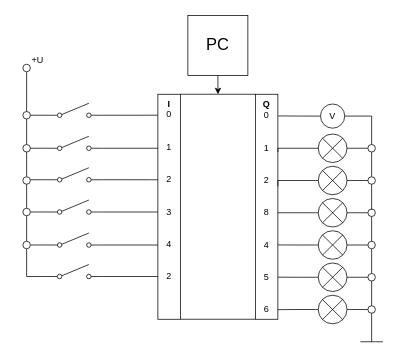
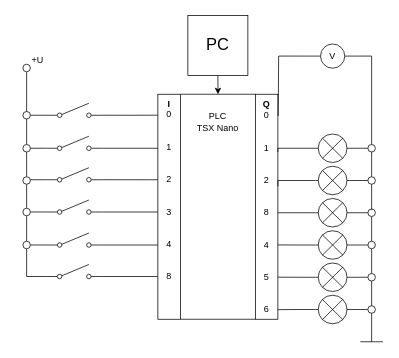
  <mxCell id="0" />
  <mxCell id="1" parent="0" />
  <mxCell id="2" style="edgeStyle=orthogonalEdgeStyle;rounded=0;orthogonalLoop=1;jettySize=auto;html=1;exitX=1;exitY=0;exitDx=0;exitDy=0;entryX=0;entryY=0;entryDx=0;entryDy=0;endArrow=none;endFill=0;" parent="1" source="4" target="6" edge="1"><mxGeometry relative="1" as="geometry"><Array as="points"><mxPoint x="310" y="125" /><mxPoint x="310" y="125" /></Array></mxGeometry></mxCell>
  <mxCell id="3" style="edgeStyle=orthogonalEdgeStyle;rounded=0;orthogonalLoop=1;jettySize=auto;html=1;exitX=1;exitY=1;exitDx=0;exitDy=0;entryX=0;entryY=1;entryDx=0;entryDy=0;endArrow=none;endFill=0;" parent="1" source="4" target="6" edge="1"><mxGeometry relative="1" as="geometry"><Array as="points"><mxPoint x="240" y="425" /><mxPoint x="340" y="425" /></Array></mxGeometry></mxCell>
- <mxCell id="4" value="&lt;b&gt;I&lt;/b&gt;&lt;br&gt;0&lt;br style=&quot;font-size: 11px&quot;&gt;&lt;br style=&quot;font-size: 11px&quot;&gt;&lt;br style=&quot;font-size: 11px&quot;&gt;1&lt;br&gt;&lt;br&gt;&lt;br&gt;2&lt;br&gt;&lt;br&gt;&lt;br&gt;3&lt;br&gt;&lt;br&gt;&lt;br&gt;4&lt;br&gt;&lt;br&gt;&lt;br&gt;2&lt;br&gt;&lt;br&gt;" style="rounded=0;whiteSpace=wrap;html=1;align=center;verticalAlign=top;spacing=1;" parent="1" vertex="1"><mxGeometry x="210" y="125" width="30" height="300" as="geometry" /></mxCell>
+ <mxCell id="4" value="&lt;b&gt;I&lt;/b&gt;&lt;br&gt;0&lt;br style=&quot;font-size: 11px&quot;&gt;&lt;br style=&quot;font-size: 11px&quot;&gt;&lt;br style=&quot;font-size: 11px&quot;&gt;1&lt;br&gt;&lt;br&gt;&lt;br&gt;2&lt;br&gt;&lt;br&gt;&lt;br&gt;3&lt;br&gt;&lt;br&gt;&lt;br&gt;4&lt;br&gt;&lt;br&gt;&lt;br&gt;8&lt;br&gt;&lt;br&gt;" style="rounded=0;whiteSpace=wrap;html=1;align=center;verticalAlign=top;spacing=1;" parent="1" vertex="1"><mxGeometry x="210" y="125" width="30" height="300" as="geometry" /></mxCell>
  <mxCell id="5" style="edgeStyle=orthogonalEdgeStyle;rounded=0;orthogonalLoop=1;jettySize=auto;html=1;endArrow=none;endFill=0;" parent="1" edge="1"><mxGeometry relative="1" as="geometry"><mxPoint x="510" y="455" as="targetPoint" /><mxPoint x="480" y="455" as="sourcePoint" /><Array as="points"><mxPoint x="500" y="455" /><mxPoint x="500" y="455" /></Array></mxGeometry></mxCell>
  <mxCell id="6" value="&lt;b&gt;Q&lt;/b&gt;&lt;br&gt;0&lt;br&gt;&lt;br&gt;&lt;br&gt;1&lt;br&gt;&lt;br&gt;&lt;br&gt;2&lt;br&gt;&lt;br&gt;&lt;br&gt;8&lt;br&gt;&lt;br&gt;&lt;br&gt;4&lt;br&gt;&lt;br&gt;&lt;br&gt;5&lt;br&gt;&lt;br&gt;&lt;br&gt;6" style="rounded=0;whiteSpace=wrap;html=1;align=center;horizontal=1;verticalAlign=top;" parent="1" vertex="1"><mxGeometry x="340" y="125" width="30" height="300" as="geometry" /></mxCell>
  <mxCell id="7" style="edgeStyle=orthogonalEdgeStyle;rounded=0;orthogonalLoop=1;jettySize=auto;html=1;exitX=0.5;exitY=0;exitDx=0;exitDy=0;entryX=0.5;entryY=1;entryDx=0;entryDy=0;endArrow=none;endFill=0;" parent="1" source="8" target="9" edge="1"><mxGeometry relative="1" as="geometry" /></mxCell>
  <mxCell id="8" value="" style="ellipse;whiteSpace=wrap;html=1;aspect=fixed;verticalAlign=top;" parent="1" vertex="1"><mxGeometry x="30" y="192" width="10" height="10" as="geometry" /></mxCell>
  <mxCell id="9" value="" style="ellipse;whiteSpace=wrap;html=1;aspect=fixed;verticalAlign=top;" parent="1" vertex="1"><mxGeometry x="30" y="148" width="10" height="10" as="geometry" /></mxCell>
  <mxCell id="10" style="edgeStyle=orthogonalEdgeStyle;rounded=0;orthogonalLoop=1;jettySize=auto;html=1;exitX=0;exitY=0.84;exitDx=0;exitDy=0;exitPerimeter=0;entryX=1;entryY=0.5;entryDx=0;entryDy=0;endArrow=none;endFill=0;" parent="1" source="12" target="9" edge="1"><mxGeometry relative="1" as="geometry" /></mxCell>
  <mxCell id="11" style="edgeStyle=orthogonalEdgeStyle;rounded=0;orthogonalLoop=1;jettySize=auto;html=1;exitX=1;exitY=0.84;exitDx=0;exitDy=0;exitPerimeter=0;entryX=-0.01;entryY=0.093;entryDx=0;entryDy=0;entryPerimeter=0;endArrow=none;endFill=0;" parent="1" source="12" target="4" edge="1"><mxGeometry relative="1" as="geometry" /></mxCell>
  <mxCell id="12" value="" style="pointerEvents=1;verticalLabelPosition=bottom;shadow=0;dashed=0;align=center;html=1;verticalAlign=top;shape=mxgraph.electrical.electro-mechanical.simple_switch;" parent="1" vertex="1"><mxGeometry x="61" y="137" width="75" height="19" as="geometry" /></mxCell>
  <mxCell id="13" style="edgeStyle=orthogonalEdgeStyle;rounded=0;orthogonalLoop=1;jettySize=auto;html=1;exitX=0;exitY=0.84;exitDx=0;exitDy=0;exitPerimeter=0;entryX=1;entryY=0.5;entryDx=0;entryDy=0;endArrow=none;endFill=0;" parent="1" source="15" target="8" edge="1"><mxGeometry relative="1" as="geometry" /></mxCell>
  <mxCell id="14" style="edgeStyle=orthogonalEdgeStyle;rounded=0;orthogonalLoop=1;jettySize=auto;html=1;exitX=1;exitY=0.84;exitDx=0;exitDy=0;exitPerimeter=0;endArrow=none;endFill=0;" parent="1" source="15" edge="1"><mxGeometry relative="1" as="geometry"><mxPoint x="210" y="197" as="targetPoint" /><Array as="points"><mxPoint x="210" y="197" /></Array></mxGeometry></mxCell>
  <mxCell id="15" value="" style="pointerEvents=1;verticalLabelPosition=bottom;shadow=0;dashed=0;align=center;html=1;verticalAlign=top;shape=mxgraph.electrical.electro-mechanical.simple_switch;" parent="1" vertex="1"><mxGeometry x="61" y="181" width="75" height="19" as="geometry" /></mxCell>
  <mxCell id="16" style="edgeStyle=orthogonalEdgeStyle;rounded=0;orthogonalLoop=1;jettySize=auto;html=1;exitX=0.5;exitY=1;exitDx=0;exitDy=0;entryX=0.5;entryY=0;entryDx=0;entryDy=0;endArrow=none;endFill=0;" parent="1" source="17" target="9" edge="1"><mxGeometry relative="1" as="geometry" /></mxCell>
  <mxCell id="17" value="" style="ellipse;whiteSpace=wrap;html=1;aspect=fixed;verticalAlign=top;" parent="1" vertex="1"><mxGeometry x="30" y="85" width="10" height="10" as="geometry" /></mxCell>
  <mxCell id="18" value="+U" style="text;html=1;strokeColor=none;fillColor=none;align=center;verticalAlign=middle;whiteSpace=wrap;rounded=0;" parent="1" vertex="1"><mxGeometry x="20" y="65" width="60" height="30" as="geometry" /></mxCell>
  <mxCell id="19" style="edgeStyle=orthogonalEdgeStyle;rounded=0;orthogonalLoop=1;jettySize=auto;html=1;exitX=0.5;exitY=1;exitDx=0;exitDy=0;endArrow=classic;endFill=1;" parent="1" source="20" edge="1"><mxGeometry relative="1" as="geometry"><mxPoint x="290.143" y="125" as="targetPoint" /></mxGeometry></mxCell>
  <mxCell id="20" value="&lt;font style=&quot;font-size: 22px&quot;&gt;PC&lt;/font&gt;" style="whiteSpace=wrap;html=1;aspect=fixed;verticalAlign=middle;" parent="1" vertex="1"><mxGeometry x="250" y="20" width="80" height="80" as="geometry" /></mxCell>
+ <mxCell id="21" value="PLC&lt;br&gt;TSX Nano" style="text;html=1;strokeColor=none;fillColor=none;align=center;verticalAlign=middle;whiteSpace=wrap;rounded=0;" parent="1" vertex="1"><mxGeometry x="260" y="147" width="60" height="30" as="geometry" /></mxCell>
  <mxCell id="22" style="edgeStyle=orthogonalEdgeStyle;rounded=0;orthogonalLoop=1;jettySize=auto;html=1;exitX=0;exitY=0.5;exitDx=0;exitDy=0;exitPerimeter=0;entryX=1;entryY=0.25;entryDx=0;entryDy=0;endArrow=none;endFill=0;" parent="1" edge="1"><mxGeometry relative="1" as="geometry"><Array as="points"><mxPoint x="370" y="197" /></Array><mxPoint x="420" y="197" as="sourcePoint" /><mxPoint x="370" y="202" as="targetPoint" /></mxGeometry></mxCell>
  <mxCell id="23" style="edgeStyle=orthogonalEdgeStyle;rounded=0;orthogonalLoop=1;jettySize=auto;html=1;exitX=1;exitY=0.5;exitDx=0;exitDy=0;exitPerimeter=0;entryX=0;entryY=0.5;entryDx=0;entryDy=0;endArrow=none;endFill=0;" parent="1" target="29" edge="1"><mxGeometry relative="1" as="geometry"><mxPoint x="466" y="197" as="sourcePoint" /></mxGeometry></mxCell>
  <mxCell id="24" value="" style="pointerEvents=1;verticalLabelPosition=bottom;shadow=0;dashed=0;align=center;html=1;verticalAlign=top;shape=mxgraph.electrical.miscellaneous.light_bulb;" parent="1" vertex="1"><mxGeometry x="420" y="178" width="46" height="38" as="geometry" /></mxCell>
  <mxCell id="25" style="edgeStyle=orthogonalEdgeStyle;rounded=0;orthogonalLoop=1;jettySize=auto;html=1;exitX=0;exitY=0.5;exitDx=0;exitDy=0;exitPerimeter=0;entryX=1.001;entryY=0.396;entryDx=0;entryDy=0;entryPerimeter=0;endArrow=none;endFill=0;" parent="1" source="27" edge="1"><mxGeometry relative="1" as="geometry"><Array as="points"><mxPoint x="370" y="240" /></Array><mxPoint x="370.03" y="247.8" as="targetPoint" /></mxGeometry></mxCell>
  <mxCell id="26" style="edgeStyle=orthogonalEdgeStyle;rounded=0;orthogonalLoop=1;jettySize=auto;html=1;exitX=1;exitY=0.5;exitDx=0;exitDy=0;exitPerimeter=0;entryX=0;entryY=0.5;entryDx=0;entryDy=0;endArrow=none;endFill=0;" parent="1" source="27" target="30" edge="1"><mxGeometry relative="1" as="geometry" /></mxCell>
  <mxCell id="27" value="" style="pointerEvents=1;verticalLabelPosition=bottom;shadow=0;dashed=0;align=center;html=1;verticalAlign=top;shape=mxgraph.electrical.miscellaneous.light_bulb;" parent="1" vertex="1"><mxGeometry x="420" y="221" width="46" height="38" as="geometry" /></mxCell>
  <mxCell id="28" style="edgeStyle=orthogonalEdgeStyle;rounded=0;orthogonalLoop=1;jettySize=auto;html=1;exitX=0.5;exitY=1;exitDx=0;exitDy=0;entryX=0.5;entryY=0;entryDx=0;entryDy=0;endArrow=none;endFill=0;" parent="1" source="29" target="30" edge="1"><mxGeometry relative="1" as="geometry" /></mxCell>
  <mxCell id="29" value="" style="ellipse;whiteSpace=wrap;html=1;aspect=fixed;verticalAlign=top;" parent="1" vertex="1"><mxGeometry x="490" y="192" width="10" height="10" as="geometry" /></mxCell>
  <mxCell id="30" value="" style="ellipse;whiteSpace=wrap;html=1;aspect=fixed;verticalAlign=top;" parent="1" vertex="1"><mxGeometry x="490" y="235" width="10" height="10" as="geometry" /></mxCell>
  <mxCell id="31" value="" style="edgeStyle=orthogonalEdgeStyle;rounded=0;orthogonalLoop=1;jettySize=auto;html=1;exitX=0.5;exitY=1;exitDx=0;exitDy=0;endArrow=none;endFill=0;startArrow=none;" parent="1" source="59" edge="1"><mxGeometry relative="1" as="geometry"><mxPoint x="495" y="455" as="targetPoint" /><mxPoint x="495" y="247" as="sourcePoint" /></mxGeometry></mxCell>
  <mxCell id="32" style="edgeStyle=orthogonalEdgeStyle;rounded=0;orthogonalLoop=1;jettySize=auto;html=1;exitX=0;exitY=0.84;exitDx=0;exitDy=0;exitPerimeter=0;entryX=1;entryY=0.5;entryDx=0;entryDy=0;endArrow=none;endFill=0;" parent="1" source="34" target="37" edge="1"><mxGeometry relative="1" as="geometry" /></mxCell>
  <mxCell id="33" style="edgeStyle=orthogonalEdgeStyle;rounded=0;orthogonalLoop=1;jettySize=auto;html=1;exitX=1;exitY=0.84;exitDx=0;exitDy=0;exitPerimeter=0;endArrow=none;endFill=0;" parent="1" source="34" edge="1"><mxGeometry relative="1" as="geometry"><mxPoint x="210" y="239" as="targetPoint" /><Array as="points"><mxPoint x="200" y="239" /></Array></mxGeometry></mxCell>
  <mxCell id="34" value="" style="pointerEvents=1;verticalLabelPosition=bottom;shadow=0;dashed=0;align=center;html=1;verticalAlign=top;shape=mxgraph.electrical.electro-mechanical.simple_switch;" parent="1" vertex="1"><mxGeometry x="61" y="223" width="75" height="19" as="geometry" /></mxCell>
  <mxCell id="35" style="edgeStyle=orthogonalEdgeStyle;rounded=0;orthogonalLoop=1;jettySize=auto;html=1;exitX=0.5;exitY=0;exitDx=0;exitDy=0;entryX=0.5;entryY=1;entryDx=0;entryDy=0;endArrow=none;endFill=0;" parent="1" source="37" target="8" edge="1"><mxGeometry relative="1" as="geometry" /></mxCell>
  <mxCell id="36" style="edgeStyle=orthogonalEdgeStyle;rounded=0;orthogonalLoop=1;jettySize=auto;html=1;exitX=0.5;exitY=1;exitDx=0;exitDy=0;entryX=0.5;entryY=0;entryDx=0;entryDy=0;endArrow=none;endFill=0;" parent="1" source="37" target="45" edge="1"><mxGeometry relative="1" as="geometry" /></mxCell>
  <mxCell id="37" value="" style="ellipse;whiteSpace=wrap;html=1;aspect=fixed;verticalAlign=top;" parent="1" vertex="1"><mxGeometry x="30" y="235" width="10" height="10" as="geometry" /></mxCell>
  <mxCell id="38" style="edgeStyle=orthogonalEdgeStyle;rounded=0;orthogonalLoop=1;jettySize=auto;html=1;exitX=1;exitY=0.84;exitDx=0;exitDy=0;exitPerimeter=0;endArrow=none;endFill=0;" parent="1" source="39" edge="1"><mxGeometry relative="1" as="geometry"><mxPoint x="210" y="282" as="targetPoint" /><Array as="points"><mxPoint x="210" y="282" /></Array></mxGeometry></mxCell>
  <mxCell id="39" value="" style="pointerEvents=1;verticalLabelPosition=bottom;shadow=0;dashed=0;align=center;html=1;verticalAlign=top;shape=mxgraph.electrical.electro-mechanical.simple_switch;" parent="1" vertex="1"><mxGeometry x="61" y="266" width="75" height="19" as="geometry" /></mxCell>
  <mxCell id="40" style="edgeStyle=orthogonalEdgeStyle;rounded=0;orthogonalLoop=1;jettySize=auto;html=1;exitX=1;exitY=0.84;exitDx=0;exitDy=0;exitPerimeter=0;endArrow=none;endFill=0;" parent="1" source="42" edge="1"><mxGeometry relative="1" as="geometry"><mxPoint x="210" y="326" as="targetPoint" /><Array as="points"><mxPoint x="210" y="326" /></Array></mxGeometry></mxCell>
  <mxCell id="41" style="edgeStyle=orthogonalEdgeStyle;rounded=0;orthogonalLoop=1;jettySize=auto;html=1;exitX=0;exitY=0.84;exitDx=0;exitDy=0;exitPerimeter=0;entryX=1;entryY=0.5;entryDx=0;entryDy=0;fontSize=11;endArrow=none;endFill=0;" parent="1" source="42" target="71" edge="1"><mxGeometry relative="1" as="geometry" /></mxCell>
  <mxCell id="42" value="" style="pointerEvents=1;verticalLabelPosition=bottom;shadow=0;dashed=0;align=center;html=1;verticalAlign=top;shape=mxgraph.electrical.electro-mechanical.simple_switch;" parent="1" vertex="1"><mxGeometry x="61" y="310" width="75" height="19" as="geometry" /></mxCell>
  <mxCell id="43" style="edgeStyle=orthogonalEdgeStyle;rounded=0;orthogonalLoop=1;jettySize=auto;html=1;exitX=1;exitY=0.5;exitDx=0;exitDy=0;entryX=0;entryY=0.84;entryDx=0;entryDy=0;entryPerimeter=0;endArrow=none;endFill=0;" parent="1" source="45" target="39" edge="1"><mxGeometry relative="1" as="geometry" /></mxCell>
  <mxCell id="44" style="edgeStyle=orthogonalEdgeStyle;rounded=0;orthogonalLoop=1;jettySize=auto;html=1;exitX=0.5;exitY=1;exitDx=0;exitDy=0;entryX=0.5;entryY=0;entryDx=0;entryDy=0;fontSize=11;endArrow=none;endFill=0;" parent="1" source="45" target="71" edge="1"><mxGeometry relative="1" as="geometry" /></mxCell>
  <mxCell id="45" value="" style="ellipse;whiteSpace=wrap;html=1;aspect=fixed;verticalAlign=top;" parent="1" vertex="1"><mxGeometry x="30" y="277" width="10" height="10" as="geometry" /></mxCell>
  <mxCell id="46" style="edgeStyle=orthogonalEdgeStyle;rounded=0;orthogonalLoop=1;jettySize=auto;html=1;exitX=0;exitY=0.5;exitDx=0;exitDy=0;exitPerimeter=0;endArrow=none;endFill=0;" parent="1" source="48" edge="1"><mxGeometry relative="1" as="geometry"><mxPoint x="370" y="283" as="targetPoint" /></mxGeometry></mxCell>
  <mxCell id="47" style="edgeStyle=orthogonalEdgeStyle;rounded=0;orthogonalLoop=1;jettySize=auto;html=1;exitX=1;exitY=0.5;exitDx=0;exitDy=0;exitPerimeter=0;entryX=0;entryY=0.5;entryDx=0;entryDy=0;endArrow=none;endFill=0;" parent="1" source="48" target="50" edge="1"><mxGeometry relative="1" as="geometry" /></mxCell>
  <mxCell id="48" value="" style="pointerEvents=1;verticalLabelPosition=bottom;shadow=0;dashed=0;align=center;html=1;verticalAlign=top;shape=mxgraph.electrical.miscellaneous.light_bulb;" parent="1" vertex="1"><mxGeometry x="420" y="264" width="46" height="38" as="geometry" /></mxCell>
  <mxCell id="49" style="edgeStyle=orthogonalEdgeStyle;rounded=0;orthogonalLoop=1;jettySize=auto;html=1;exitX=0.5;exitY=1;exitDx=0;exitDy=0;entryX=0.5;entryY=0;entryDx=0;entryDy=0;endArrow=none;endFill=0;" parent="1" source="50" target="55" edge="1"><mxGeometry relative="1" as="geometry" /></mxCell>
  <mxCell id="50" value="" style="ellipse;whiteSpace=wrap;html=1;aspect=fixed;verticalAlign=top;" parent="1" vertex="1"><mxGeometry x="490" y="278" width="10" height="10" as="geometry" /></mxCell>
  <mxCell id="51" style="edgeStyle=orthogonalEdgeStyle;rounded=0;orthogonalLoop=1;jettySize=auto;html=1;exitX=0;exitY=0.5;exitDx=0;exitDy=0;exitPerimeter=0;entryX=1.002;entryY=0.653;entryDx=0;entryDy=0;entryPerimeter=0;endArrow=none;endFill=0;" parent="1" source="53" edge="1"><mxGeometry relative="1" as="geometry"><mxPoint x="370.06" y="325.9" as="targetPoint" /></mxGeometry></mxCell>
  <mxCell id="52" style="edgeStyle=orthogonalEdgeStyle;rounded=0;orthogonalLoop=1;jettySize=auto;html=1;exitX=1;exitY=0.5;exitDx=0;exitDy=0;exitPerimeter=0;entryX=0;entryY=0.5;entryDx=0;entryDy=0;endArrow=none;endFill=0;" parent="1" source="53" target="55" edge="1"><mxGeometry relative="1" as="geometry" /></mxCell>
  <mxCell id="53" value="" style="pointerEvents=1;verticalLabelPosition=bottom;shadow=0;dashed=0;align=center;html=1;verticalAlign=top;shape=mxgraph.electrical.miscellaneous.light_bulb;" parent="1" vertex="1"><mxGeometry x="420" y="307" width="46" height="38" as="geometry" /></mxCell>
  <mxCell id="54" style="edgeStyle=orthogonalEdgeStyle;rounded=0;orthogonalLoop=1;jettySize=auto;html=1;exitX=0.5;exitY=1;exitDx=0;exitDy=0;entryX=0.5;entryY=0;entryDx=0;entryDy=0;endArrow=none;endFill=0;" parent="1" source="55" target="59" edge="1"><mxGeometry relative="1" as="geometry" /></mxCell>
  <mxCell id="55" value="" style="ellipse;whiteSpace=wrap;html=1;aspect=fixed;verticalAlign=top;" parent="1" vertex="1"><mxGeometry x="490" y="321" width="10" height="10" as="geometry" /></mxCell>
  <mxCell id="56" style="edgeStyle=orthogonalEdgeStyle;rounded=0;orthogonalLoop=1;jettySize=auto;html=1;exitX=0;exitY=0.5;exitDx=0;exitDy=0;exitPerimeter=0;entryX=1.009;entryY=0.793;entryDx=0;entryDy=0;entryPerimeter=0;endArrow=none;endFill=0;" parent="1" source="58" edge="1"><mxGeometry relative="1" as="geometry"><mxPoint x="370.27" y="368.9" as="targetPoint" /></mxGeometry></mxCell>
  <mxCell id="57" style="edgeStyle=orthogonalEdgeStyle;rounded=0;orthogonalLoop=1;jettySize=auto;html=1;exitX=1;exitY=0.5;exitDx=0;exitDy=0;exitPerimeter=0;entryX=0;entryY=0.5;entryDx=0;entryDy=0;endArrow=none;endFill=0;" parent="1" source="58" target="59" edge="1"><mxGeometry relative="1" as="geometry" /></mxCell>
  <mxCell id="58" value="" style="pointerEvents=1;verticalLabelPosition=bottom;shadow=0;dashed=0;align=center;html=1;verticalAlign=top;shape=mxgraph.electrical.miscellaneous.light_bulb;" parent="1" vertex="1"><mxGeometry x="420" y="350" width="46" height="38" as="geometry" /></mxCell>
  <mxCell id="59" value="" style="ellipse;whiteSpace=wrap;html=1;aspect=fixed;verticalAlign=top;" parent="1" vertex="1"><mxGeometry x="490" y="364" width="10" height="10" as="geometry" /></mxCell>
  <mxCell id="60" value="" style="edgeStyle=orthogonalEdgeStyle;rounded=0;orthogonalLoop=1;jettySize=auto;html=1;exitX=0.5;exitY=1;exitDx=0;exitDy=0;endArrow=none;endFill=0;" parent="1" source="30" edge="1"><mxGeometry relative="1" as="geometry"><mxPoint x="495" y="279" as="targetPoint" /><mxPoint x="495" y="245" as="sourcePoint" /></mxGeometry></mxCell>
  <mxCell id="61" style="edgeStyle=orthogonalEdgeStyle;rounded=0;orthogonalLoop=1;jettySize=auto;html=1;exitX=0;exitY=0.5;exitDx=0;exitDy=0;exitPerimeter=0;entryX=0.996;entryY=0.934;entryDx=0;entryDy=0;entryPerimeter=0;endArrow=none;endFill=0;" parent="1" source="63" edge="1"><mxGeometry relative="1" as="geometry"><mxPoint x="369.88" y="412.2" as="targetPoint" /></mxGeometry></mxCell>
  <mxCell id="62" style="edgeStyle=orthogonalEdgeStyle;rounded=0;orthogonalLoop=1;jettySize=auto;html=1;exitX=1;exitY=0.5;exitDx=0;exitDy=0;exitPerimeter=0;entryX=0;entryY=0.5;entryDx=0;entryDy=0;endArrow=none;endFill=0;" parent="1" source="63" target="64" edge="1"><mxGeometry relative="1" as="geometry" /></mxCell>
  <mxCell id="63" value="" style="pointerEvents=1;verticalLabelPosition=bottom;shadow=0;dashed=0;align=center;html=1;verticalAlign=top;shape=mxgraph.electrical.miscellaneous.light_bulb;" parent="1" vertex="1"><mxGeometry x="420" y="393" width="46" height="38" as="geometry" /></mxCell>
  <mxCell id="64" value="" style="ellipse;whiteSpace=wrap;html=1;aspect=fixed;verticalAlign=top;" parent="1" vertex="1"><mxGeometry x="490" y="407" width="10" height="10" as="geometry" /></mxCell>
  <mxCell id="65" style="edgeStyle=orthogonalEdgeStyle;rounded=0;orthogonalLoop=1;jettySize=auto;html=1;exitX=0;exitY=0.5;exitDx=0;exitDy=0;entryX=1.016;entryY=0.093;entryDx=0;entryDy=0;entryPerimeter=0;endArrow=none;endFill=0;" parent="1" source="67" edge="1"><mxGeometry relative="1" as="geometry"><mxPoint x="370.48" y="153.9" as="targetPoint" /></mxGeometry></mxCell>
  <mxCell id="66" style="edgeStyle=orthogonalEdgeStyle;rounded=0;orthogonalLoop=1;jettySize=auto;html=1;exitX=1;exitY=0.5;exitDx=0;exitDy=0;entryX=0.5;entryY=0;entryDx=0;entryDy=0;endArrow=none;endFill=0;" parent="1" source="67" target="29" edge="1"><mxGeometry relative="1" as="geometry" /></mxCell>
- <mxCell id="67" value="V" style="ellipse;whiteSpace=wrap;html=1;aspect=fixed;" parent="1" vertex="1"><mxGeometry x="426.88" y="138" width="32.25" height="32.25" as="geometry" /></mxCell>
+ <mxCell id="67" value="V" style="ellipse;whiteSpace=wrap;html=1;aspect=fixed;" parent="1" vertex="1"><mxGeometry x="426.88" y="58" width="32.25" height="32.25" as="geometry" /></mxCell>
  <mxCell id="68" style="edgeStyle=orthogonalEdgeStyle;rounded=0;orthogonalLoop=1;jettySize=auto;html=1;exitX=1;exitY=0.84;exitDx=0;exitDy=0;exitPerimeter=0;endArrow=none;endFill=0;" parent="1" source="69" edge="1"><mxGeometry relative="1" as="geometry"><mxPoint x="209.97" y="368" as="targetPoint" /><Array as="points"><mxPoint x="209.97" y="368" /></Array></mxGeometry></mxCell>
  <mxCell id="69" value="" style="pointerEvents=1;verticalLabelPosition=bottom;shadow=0;dashed=0;align=center;html=1;verticalAlign=top;shape=mxgraph.electrical.electro-mechanical.simple_switch;" parent="1" vertex="1"><mxGeometry x="60.97" y="352" width="75" height="19" as="geometry" /></mxCell>
  <mxCell id="70" style="edgeStyle=orthogonalEdgeStyle;rounded=0;orthogonalLoop=1;jettySize=auto;html=1;exitX=0.5;exitY=1;exitDx=0;exitDy=0;entryX=0;entryY=0.84;entryDx=0;entryDy=0;entryPerimeter=0;fontSize=11;endArrow=none;endFill=0;" parent="1" source="71" target="69" edge="1"><mxGeometry relative="1" as="geometry" /></mxCell>
  <mxCell id="71" value="" style="ellipse;whiteSpace=wrap;html=1;aspect=fixed;verticalAlign=top;" parent="1" vertex="1"><mxGeometry x="30" y="321" width="10" height="10" as="geometry" /></mxCell>
